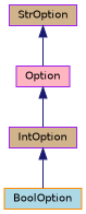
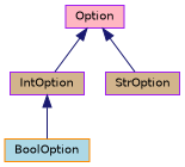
  digraph {
    rankdir=TB
    node [color=purple fillcolor=tan fontname=Helvetica fontsize=10 shape=record style=filled]
    edge [color=midnightblue dir=back fontname=Helvetica fontsize=10 labelfontname=Helvetica labelfontsize=10 style=solid]
    n1 [fillcolor=lightpink height=0.2 label=Option width=0.4]
    n2 [height=0.2 label=IntOption width=0.4]
    n3 [height=0.2 label=StrOption width=0.4]
    n4 [color=darkorange fillcolor=lightblue height=0.2 label=BoolOption width=0.4]
    n1 -> n2
-   n3 -> n1
+   n1 -> n3
    n2 -> n4
  }
